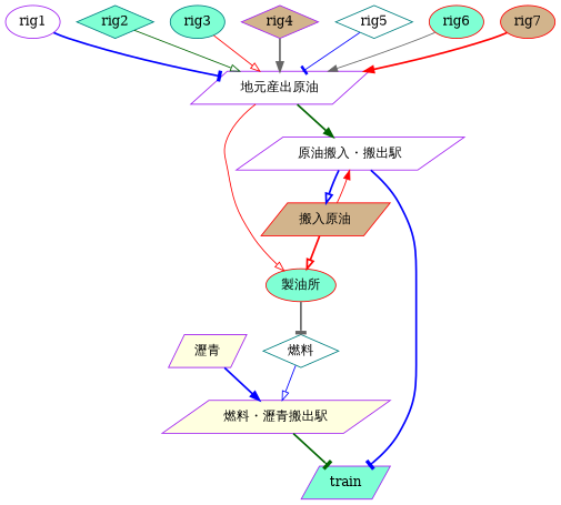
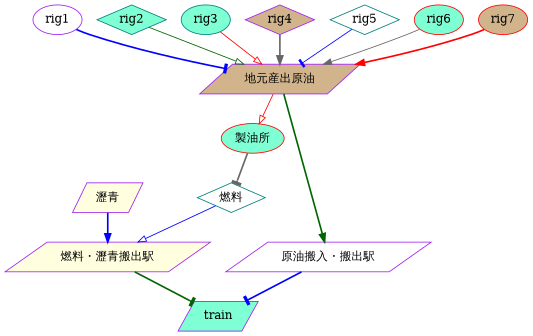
  digraph {
    node [color=purple fillcolor=white shape=parallelogram style=filled]
    edge [arrowhead=onormal color=blue style=bold]
-   n1 [label="地元産出原油"]
+   n1 [fillcolor=tan label="地元産出原油"]
    n2 [color=red fillcolor=aquamarine label="製油所" shape=ellipse]
    n3 [label="原油搬入・搬出駅"]
    rig1 [shape=ellipse]
    rig2 [color=teal fillcolor=aquamarine shape=diamond]
    rig3 [color=teal fillcolor=aquamarine shape=ellipse]
    rig4 [fillcolor=tan shape=diamond]
    rig5 [color=teal shape=diamond]
    rig6 [color=red fillcolor=aquamarine shape=ellipse]
    rig7 [color=red fillcolor=tan shape=ellipse]
    n11 [color=teal label="燃料" shape=diamond]
-   n12 [color=red fillcolor=tan label="搬入原油"]
    train [fillcolor=aquamarine]
    n14 [fillcolor=lightyellow label="瀝青"]
    n15 [fillcolor=lightyellow label="燃料・瀝青搬出駅"]
    n1 -> n2 [color=red style=solid]
    n1 -> n3 [arrowhead=normal color=darkgreen]
    n2 -> n11 [arrowhead=tee color=gray40]
-   n3 -> n12
    n3 -> train [arrowhead=tee]
    rig1 -> n1 [arrowhead=tee]
    rig2 -> n1 [color=darkgreen style=solid]
    rig3 -> n1 [color=red style=solid]
    rig4 -> n1 [arrowhead=normal color=gray40]
    rig5 -> n1 [arrowhead=tee style=solid]
    rig6 -> n1 [arrowhead=normal color=gray40 style=solid]
    rig7 -> n1 [arrowhead=normal color=red]
    n11 -> n15 [style=solid]
-   n12 -> n2 [color=red]
-   n12 -> n3 [arrowhead=normal color=red style=solid]
    n14 -> n15 [arrowhead=normal]
    n15 -> train [arrowhead=tee color=darkgreen]
  }
